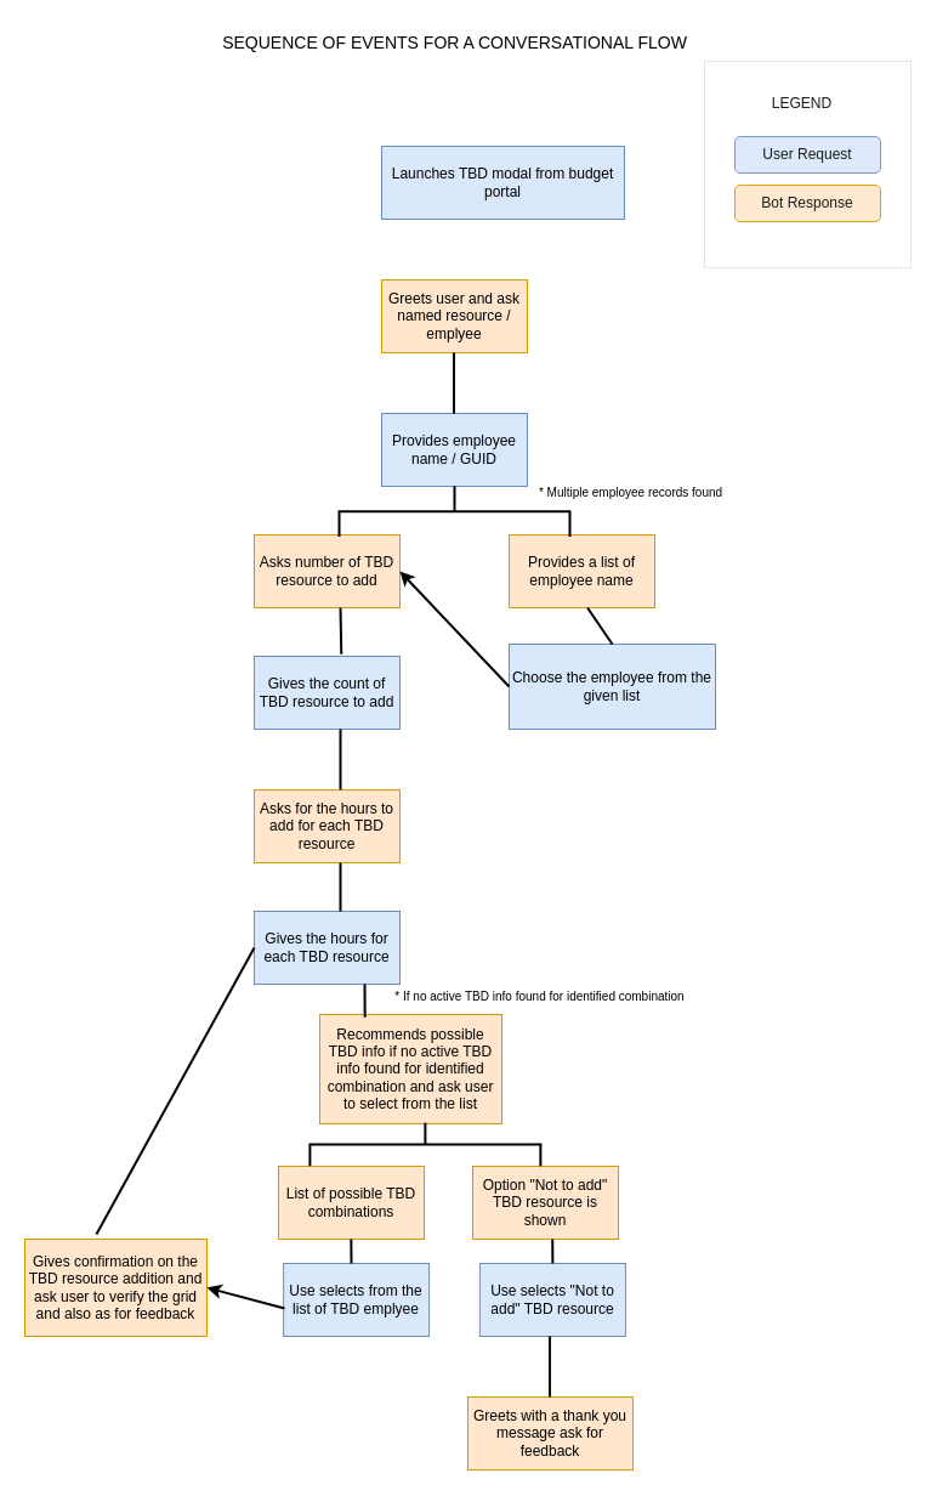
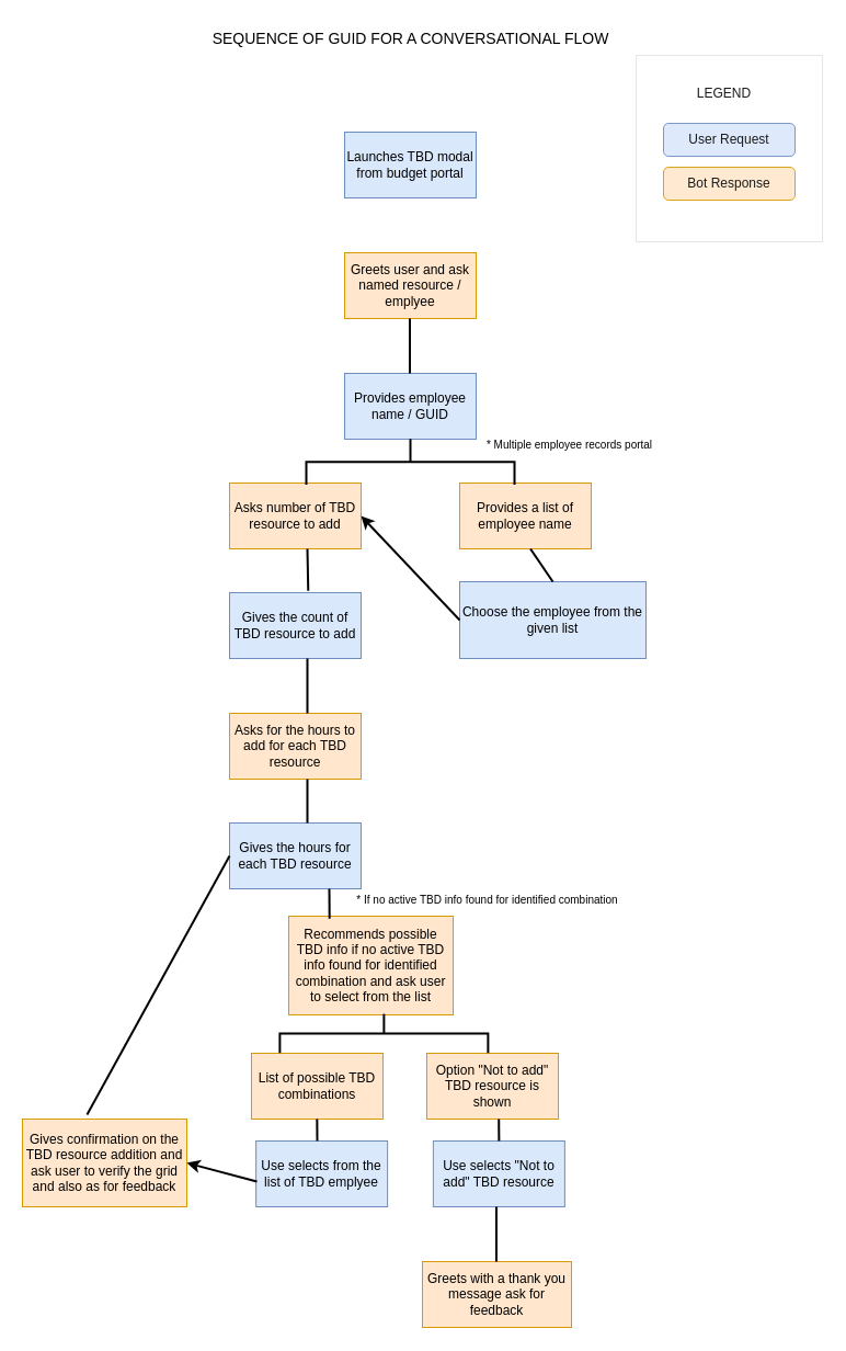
  <mxCell id="0" />
  <mxCell id="1" parent="0" />
- <mxCell id="2" value="Launches TBD modal from budget portal" style="rounded=0;whiteSpace=wrap;html=1;fillColor=#dae8fc;strokeColor=#6c8ebf;" vertex="1" parent="1"><mxGeometry x="314" y="120" width="200" height="60" as="geometry" /></mxCell>
+ <mxCell id="2" value="Launches TBD modal from budget portal" style="rounded=0;whiteSpace=wrap;html=1;fillColor=#dae8fc;strokeColor=#6c8ebf;" vertex="1" parent="1"><mxGeometry x="314" y="120" width="120" height="60" as="geometry" /></mxCell>
  <mxCell id="3" value="Greets user and ask named resource / emplyee" style="rounded=0;whiteSpace=wrap;html=1;fillColor=#ffe6cc;strokeColor=#d79b00;align=center;" vertex="1" parent="1"><mxGeometry x="314" y="230" width="120" height="60" as="geometry" /></mxCell>
  <mxCell id="4" value="Provides employee name / GUID" style="rounded=0;whiteSpace=wrap;html=1;fillColor=#dae8fc;strokeColor=#6c8ebf;" vertex="1" parent="1"><mxGeometry x="314" y="340" width="120" height="60" as="geometry" /></mxCell>
  <mxCell id="5" value="Asks number of TBD resource to add" style="rounded=0;whiteSpace=wrap;html=1;fillColor=#ffe6cc;strokeColor=#d79b00;align=center;" vertex="1" parent="1"><mxGeometry x="209" y="440" width="120" height="60" as="geometry" /></mxCell>
  <mxCell id="6" value="Provides a list of employee name" style="rounded=0;whiteSpace=wrap;html=1;fillColor=#ffe6cc;strokeColor=#d79b00;align=center;" vertex="1" parent="1"><mxGeometry x="419" y="440" width="120" height="60" as="geometry" /></mxCell>
  <mxCell id="7" value="Gives the count of TBD resource to add" style="rounded=0;whiteSpace=wrap;html=1;fillColor=#dae8fc;strokeColor=#6c8ebf;" vertex="1" parent="1"><mxGeometry x="209" y="540" width="120" height="60" as="geometry" /></mxCell>
  <mxCell id="8" value="Choose the employee from the given list" style="rounded=0;whiteSpace=wrap;html=1;fillColor=#dae8fc;strokeColor=#6c8ebf;" vertex="1" parent="1"><mxGeometry x="419" y="530" width="170" height="70" as="geometry" /></mxCell>
  <mxCell id="9" value="User Request" style="rounded=1;whiteSpace=wrap;html=1;fillColor=#dae8fc;strokeColor=#6c8ebf;" vertex="1" parent="1"><mxGeometry x="605" y="112" width="120" height="30" as="geometry" /></mxCell>
  <mxCell id="10" value="Bot Response" style="rounded=1;whiteSpace=wrap;html=1;fillColor=#ffe6cc;strokeColor=#d79b00;align=center;" vertex="1" parent="1"><mxGeometry x="605" y="152" width="120" height="30" as="geometry" /></mxCell>
  <mxCell id="11" value="LEGEND" style="text;html=1;align=center;verticalAlign=middle;resizable=0;points=[];autosize=1;strokeColor=none;fillColor=none;" vertex="1" parent="1"><mxGeometry x="625" y="70" width="70" height="30" as="geometry" /></mxCell>
  <mxCell id="12" value="Asks for the hours to add for each TBD resource" style="rounded=0;whiteSpace=wrap;html=1;fillColor=#ffe6cc;strokeColor=#d79b00;align=center;" vertex="1" parent="1"><mxGeometry x="209" y="650" width="120" height="60" as="geometry" /></mxCell>
  <mxCell id="13" value="Gives the hours for each TBD resource" style="rounded=0;whiteSpace=wrap;html=1;fillColor=#dae8fc;strokeColor=#6c8ebf;" vertex="1" parent="1"><mxGeometry x="209" y="750" width="120" height="60" as="geometry" /></mxCell>
  <mxCell id="14" value="Gives confirmation on the TBD resource addition and ask user to verify the grid and also as for feedback" style="rounded=0;whiteSpace=wrap;html=1;fillColor=#ffe6cc;strokeColor=#d79b00;align=center;" vertex="1" parent="1"><mxGeometry x="20" y="1020" width="150" height="80" as="geometry" /></mxCell>
  <mxCell id="15" value="Recommends possible TBD info if no active TBD info found for identified combination and ask user to select from the list" style="rounded=0;whiteSpace=wrap;html=1;fillColor=#ffe6cc;strokeColor=#d79b00;align=center;" vertex="1" parent="1"><mxGeometry x="263" y="835" width="150" height="90" as="geometry" /></mxCell>
  <mxCell id="16" value="" style="endArrow=classic;html=1;rounded=0;entryX=1;entryY=0.5;entryDx=0;entryDy=0;exitX=0;exitY=0.5;exitDx=0;exitDy=0;strokeWidth=2;" edge="1" parent="1" source="8" target="5"><mxGeometry width="50" height="50" relative="1" as="geometry"><mxPoint x="379" y="680" as="sourcePoint" /><mxPoint x="429" y="630" as="targetPoint" /></mxGeometry></mxCell>
  <mxCell id="17" value="List of possible TBD combinations" style="rounded=0;whiteSpace=wrap;html=1;fillColor=#ffe6cc;strokeColor=#d79b00;align=center;" vertex="1" parent="1"><mxGeometry x="229" y="960" width="120" height="60" as="geometry" /></mxCell>
  <mxCell id="18" value="Option &quot;Not to add&quot; TBD resource is shown" style="rounded=0;whiteSpace=wrap;html=1;fillColor=#ffe6cc;strokeColor=#d79b00;align=center;" vertex="1" parent="1"><mxGeometry x="389" y="960" width="120" height="60" as="geometry" /></mxCell>
  <mxCell id="19" value="" style="strokeWidth=2;html=1;shape=mxgraph.flowchart.annotation_2;align=left;labelPosition=right;pointerEvents=1;rotation=90;" vertex="1" parent="1"><mxGeometry x="353.13" y="325.63" width="41.75" height="190" as="geometry" /></mxCell>
  <mxCell id="20" value="" style="endArrow=none;html=1;rounded=0;entryX=0.5;entryY=1;entryDx=0;entryDy=0;exitX=0.5;exitY=0;exitDx=0;exitDy=0;strokeWidth=2;" edge="1" parent="1"><mxGeometry width="50" height="50" relative="1" as="geometry"><mxPoint x="373.51" y="340" as="sourcePoint" /><mxPoint x="373.51" y="290" as="targetPoint" /></mxGeometry></mxCell>
  <mxCell id="21" value="Use selects from the list of TBD emplyee" style="rounded=0;whiteSpace=wrap;html=1;fillColor=#dae8fc;strokeColor=#6c8ebf;" vertex="1" parent="1"><mxGeometry x="233.13" y="1040" width="120" height="60" as="geometry" /></mxCell>
  <mxCell id="22" value="Use selects &quot;Not to add&quot; TBD resource" style="rounded=0;whiteSpace=wrap;html=1;fillColor=#dae8fc;strokeColor=#6c8ebf;" vertex="1" parent="1"><mxGeometry x="394.88" y="1040" width="120" height="60" as="geometry" /></mxCell>
  <mxCell id="23" value="" style="endArrow=none;html=1;rounded=0;exitX=0.393;exitY=-0.05;exitDx=0;exitDy=0;exitPerimeter=0;entryX=0;entryY=0.5;entryDx=0;entryDy=0;strokeWidth=2;" edge="1" parent="1" source="14" target="13"><mxGeometry width="50" height="50" relative="1" as="geometry"><mxPoint x="340" y="910" as="sourcePoint" /><mxPoint x="200" y="780" as="targetPoint" /></mxGeometry></mxCell>
  <mxCell id="24" value="" style="endArrow=classic;html=1;rounded=0;exitX=0.007;exitY=0.617;exitDx=0;exitDy=0;exitPerimeter=0;entryX=1;entryY=0.5;entryDx=0;entryDy=0;strokeWidth=2;" edge="1" parent="1" source="21" target="14"><mxGeometry width="50" height="50" relative="1" as="geometry"><mxPoint x="340" y="910" as="sourcePoint" /><mxPoint x="390" y="860" as="targetPoint" /></mxGeometry></mxCell>
  <mxCell id="25" value="Greets with a thank you message ask for feedback" style="rounded=0;whiteSpace=wrap;html=1;fillColor=#ffe6cc;strokeColor=#d79b00;align=center;" vertex="1" parent="1"><mxGeometry x="385" y="1150" width="136" height="60" as="geometry" /></mxCell>
  <mxCell id="26" value="" style="endArrow=none;html=1;rounded=0;entryX=0.5;entryY=1;entryDx=0;entryDy=0;strokeWidth=2;exitX=0.598;exitY=-0.03;exitDx=0;exitDy=0;exitPerimeter=0;" edge="1" parent="1" source="7"><mxGeometry width="50" height="50" relative="1" as="geometry"><mxPoint x="280" y="530" as="sourcePoint" /><mxPoint x="280" y="500" as="targetPoint" /></mxGeometry></mxCell>
  <mxCell id="27" value="" style="endArrow=none;html=1;rounded=0;entryX=0.5;entryY=1;entryDx=0;entryDy=0;exitX=0.5;exitY=0;exitDx=0;exitDy=0;strokeWidth=2;" edge="1" parent="1" source="8"><mxGeometry width="50" height="50" relative="1" as="geometry"><mxPoint x="483.55" y="550" as="sourcePoint" /><mxPoint x="483.55" y="500" as="targetPoint" /></mxGeometry></mxCell>
- <mxCell id="28" value="&lt;font style=&quot;font-size: 10px;&quot;&gt;* Multiple employee records found&lt;/font&gt;" style="text;html=1;align=center;verticalAlign=middle;resizable=0;points=[];autosize=1;strokeColor=none;fillColor=none;" vertex="1" parent="1"><mxGeometry x="434" y="390" width="170" height="30" as="geometry" /></mxCell>
+ <mxCell id="28" value="&lt;font style=&quot;font-size: 10px;&quot;&gt;* Multiple employee records portal&lt;/font&gt;" style="text;html=1;align=center;verticalAlign=middle;resizable=0;points=[];autosize=1;strokeColor=none;fillColor=none;" vertex="1" parent="1"><mxGeometry x="434" y="390" width="170" height="30" as="geometry" /></mxCell>
  <mxCell id="29" value="" style="endArrow=none;html=1;rounded=0;entryX=0.5;entryY=1;entryDx=0;entryDy=0;strokeWidth=2;exitX=0.592;exitY=0;exitDx=0;exitDy=0;exitPerimeter=0;" edge="1" parent="1" source="12"><mxGeometry width="50" height="50" relative="1" as="geometry"><mxPoint x="281" y="638" as="sourcePoint" /><mxPoint x="280" y="600" as="targetPoint" /></mxGeometry></mxCell>
  <mxCell id="30" value="" style="endArrow=none;html=1;rounded=0;entryX=0.5;entryY=1;entryDx=0;entryDy=0;strokeWidth=2;exitX=0.592;exitY=0;exitDx=0;exitDy=0;exitPerimeter=0;" edge="1" parent="1"><mxGeometry width="50" height="50" relative="1" as="geometry"><mxPoint x="452.47" y="1150" as="sourcePoint" /><mxPoint x="452.47" y="1100" as="targetPoint" /></mxGeometry></mxCell>
  <mxCell id="31" value="" style="endArrow=none;html=1;rounded=0;entryX=0.5;entryY=1;entryDx=0;entryDy=0;strokeWidth=2;" edge="1" parent="1"><mxGeometry width="50" height="50" relative="1" as="geometry"><mxPoint x="280" y="750" as="sourcePoint" /><mxPoint x="280" y="710" as="targetPoint" /></mxGeometry></mxCell>
  <mxCell id="32" value="" style="whiteSpace=wrap;html=1;aspect=fixed;opacity=10;perimeterSpacing=4;strokeColor=default;" vertex="1" parent="1"><mxGeometry x="580" y="50" width="170" height="170" as="geometry" /></mxCell>
  <mxCell id="33" value="" style="endArrow=none;html=1;rounded=0;entryX=0.5;entryY=1;entryDx=0;entryDy=0;strokeWidth=2;" edge="1" parent="1"><mxGeometry width="50" height="50" relative="1" as="geometry"><mxPoint x="289" y="1040" as="sourcePoint" /><mxPoint x="288.83" y="1020" as="targetPoint" /></mxGeometry></mxCell>
  <mxCell id="34" value="" style="endArrow=none;html=1;rounded=0;entryX=0.5;entryY=1;entryDx=0;entryDy=0;strokeWidth=2;" edge="1" parent="1"><mxGeometry width="50" height="50" relative="1" as="geometry"><mxPoint x="454.88" y="1040" as="sourcePoint" /><mxPoint x="454.71" y="1020" as="targetPoint" /></mxGeometry></mxCell>
  <mxCell id="35" value="" style="strokeWidth=2;html=1;shape=mxgraph.flowchart.annotation_2;align=left;labelPosition=right;pointerEvents=1;rotation=90;" vertex="1" parent="1"><mxGeometry x="332.07" y="846.94" width="35.62" height="190" as="geometry" /></mxCell>
  <mxCell id="36" value="" style="endArrow=none;html=1;rounded=0;entryX=0.5;entryY=1;entryDx=0;entryDy=0;strokeWidth=2;exitX=0.248;exitY=0.024;exitDx=0;exitDy=0;exitPerimeter=0;" edge="1" parent="1" source="15"><mxGeometry width="50" height="50" relative="1" as="geometry"><mxPoint x="300" y="830" as="sourcePoint" /><mxPoint x="300" y="810" as="targetPoint" /></mxGeometry></mxCell>
- <mxCell id="37" value="&lt;font style=&quot;font-size: 14px;&quot;&gt;SEQUENCE OF EVENTS FOR A CONVERSATIONAL FLOW&lt;/font&gt;" style="text;html=1;align=center;verticalAlign=middle;resizable=0;points=[];autosize=1;strokeColor=none;fillColor=none;" vertex="1" parent="1"><mxGeometry x="169" y="20" width="410" height="30" as="geometry" /></mxCell>
+ <mxCell id="37" value="&lt;font style=&quot;font-size: 14px;&quot;&gt;SEQUENCE OF GUID FOR A CONVERSATIONAL FLOW&lt;/font&gt;" style="text;html=1;align=center;verticalAlign=middle;resizable=0;points=[];autosize=1;strokeColor=none;fillColor=none;" vertex="1" parent="1"><mxGeometry x="169" y="20" width="410" height="30" as="geometry" /></mxCell>
  <mxCell id="38" value="&lt;font style=&quot;font-size: 10px;&quot;&gt;* If no active TBD info found for identified combination&lt;/font&gt;" style="text;html=1;align=center;verticalAlign=middle;resizable=0;points=[];autosize=1;strokeColor=none;fillColor=none;" vertex="1" parent="1"><mxGeometry x="314" y="805" width="260" height="30" as="geometry" /></mxCell>
